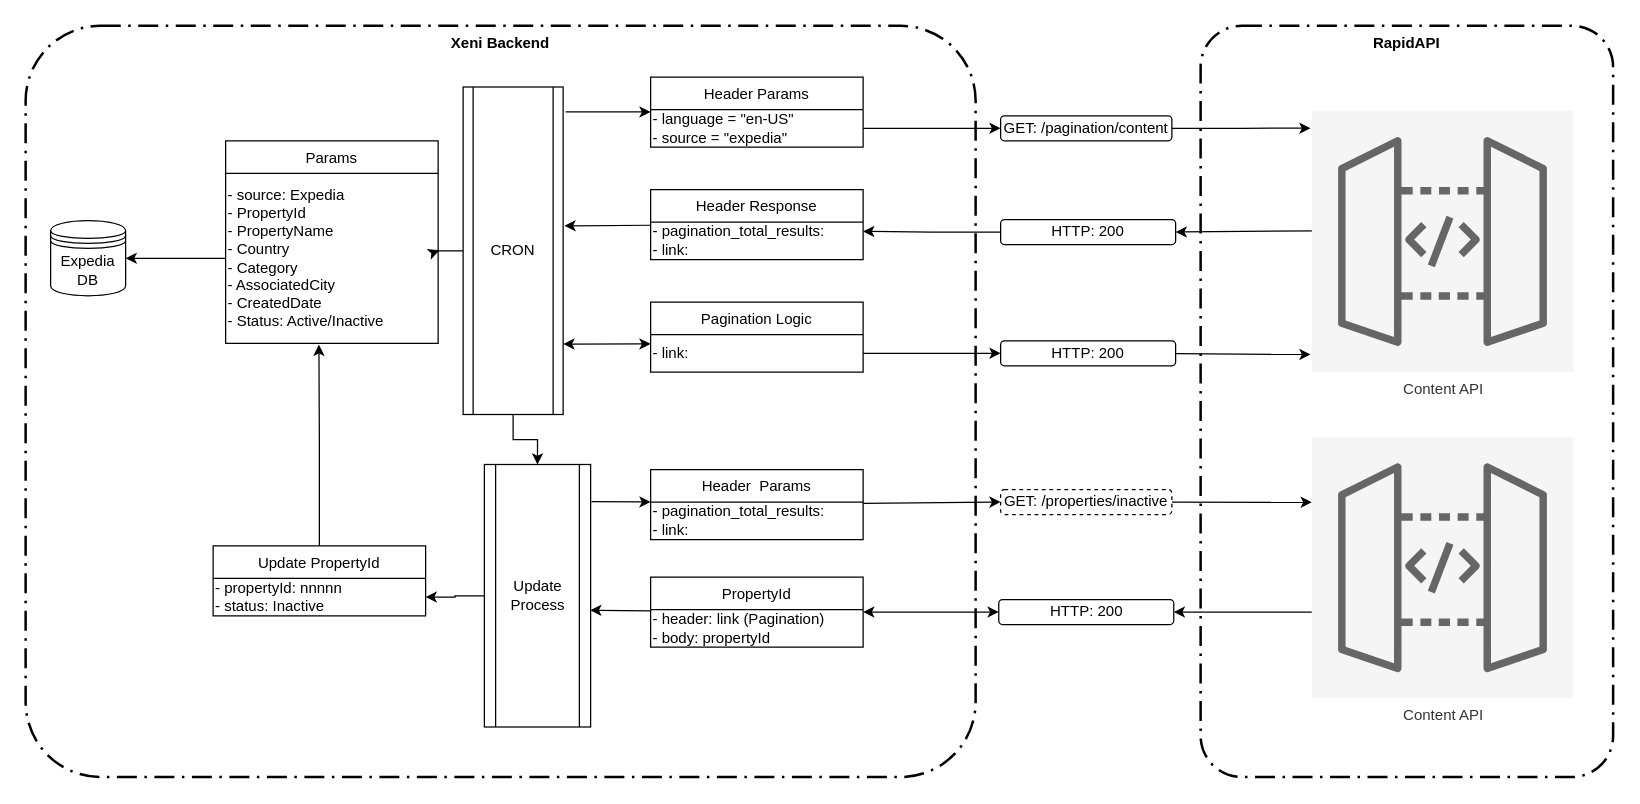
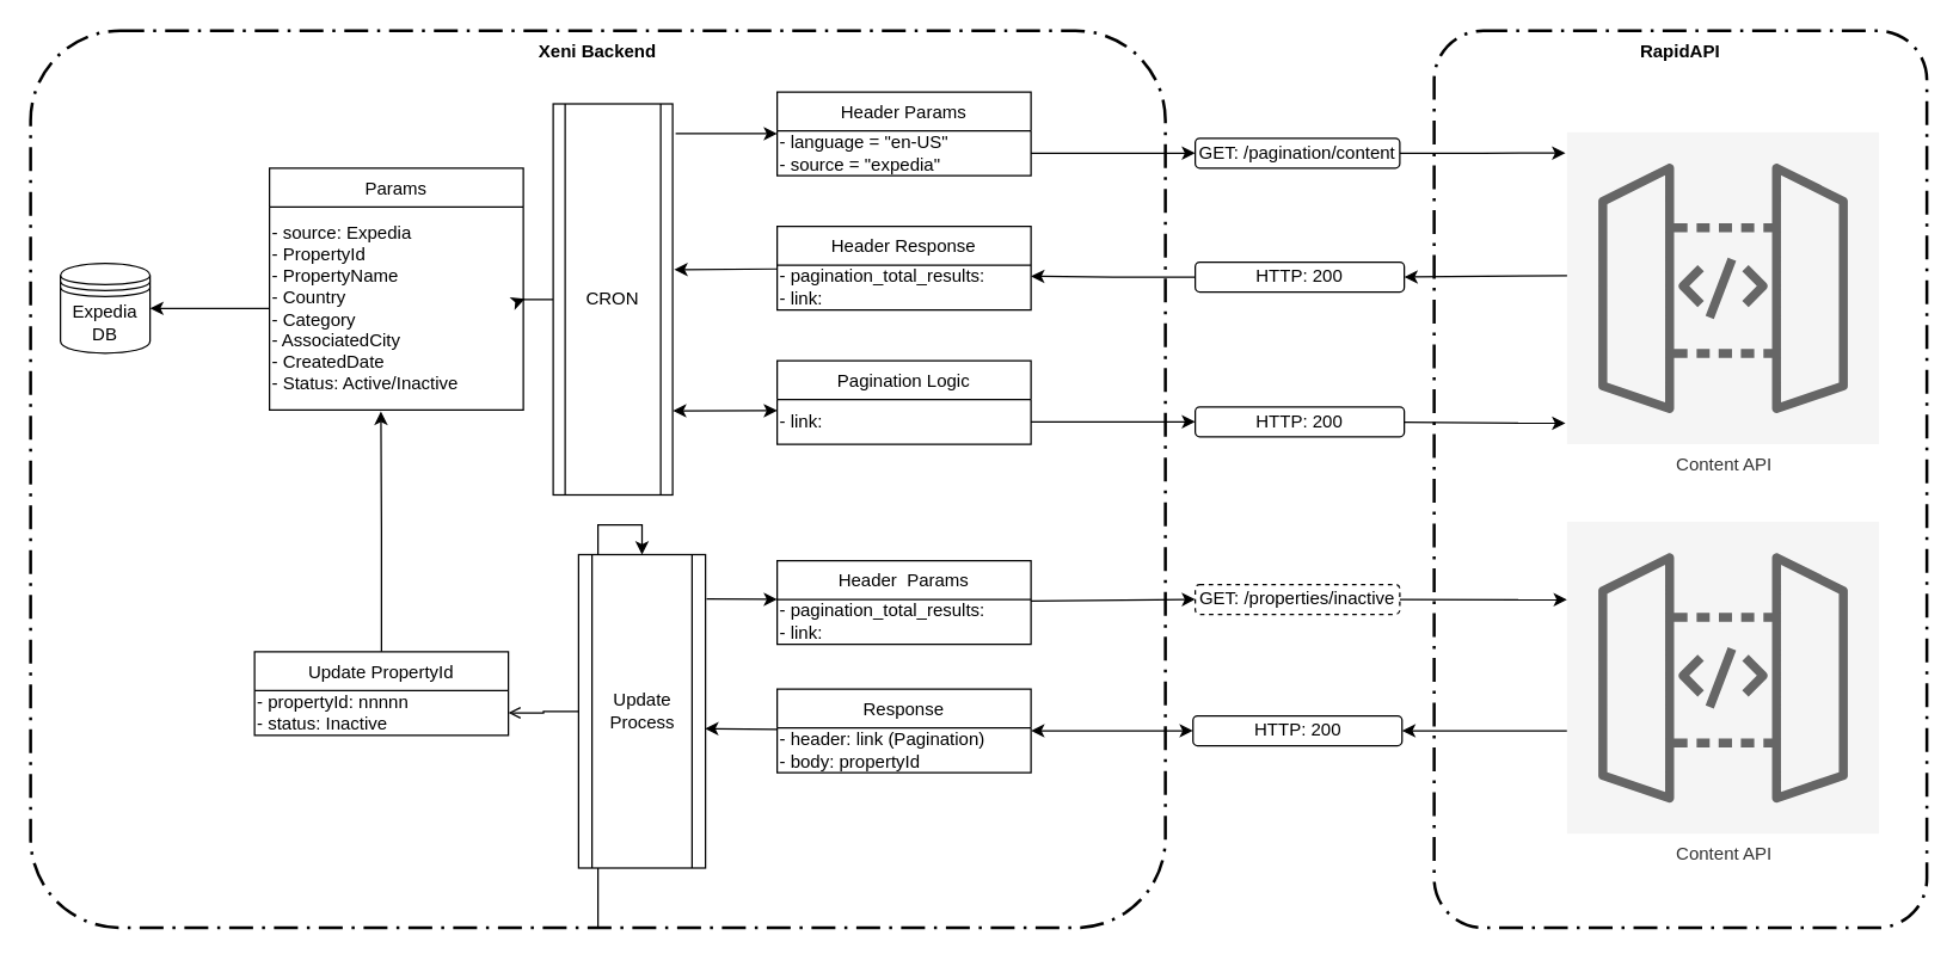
  <mxCell id="0" />
  <mxCell id="1" parent="0" />
  <mxCell id="2" value="RapidAPI" style="points=[[0.25,0,0],[0.5,0,0],[0.75,0,0],[1,0.25,0],[1,0.5,0],[1,0.75,0],[0.75,1,0],[0.5,1,0],[0.25,1,0],[0,0.75,0],[0,0.5,0],[0,0.25,0]];rounded=1;arcSize=10;dashed=1;strokeColor=#000000;fillColor=none;gradientColor=none;dashPattern=8 3 1 3;strokeWidth=2;verticalAlign=top;fontStyle=1" vertex="1" parent="1"><mxGeometry x="960" y="20" width="330" height="601" as="geometry" /></mxCell>
  <mxCell id="3" value="Xeni Backend" style="points=[[0.25,0,0],[0.5,0,0],[0.75,0,0],[1,0.25,0],[1,0.5,0],[1,0.75,0],[0.75,1,0],[0.5,1,0],[0.25,1,0],[0,0.75,0],[0,0.5,0],[0,0.25,0]];rounded=1;arcSize=10;dashed=1;strokeColor=#000000;fillColor=none;gradientColor=none;dashPattern=8 3 1 3;strokeWidth=2;verticalAlign=top;fontStyle=1" vertex="1" parent="1"><mxGeometry x="20" y="20" width="760" height="601" as="geometry" /></mxCell>
  <mxCell id="4" style="edgeStyle=orthogonalEdgeStyle;rounded=0;orthogonalLoop=1;jettySize=auto;html=1;entryX=-0.017;entryY=0.077;entryDx=0;entryDy=0;startArrow=none;startFill=0;endArrow=classic;endFill=1;entryPerimeter=0;" edge="1" parent="1" source="5"><mxGeometry relative="1" as="geometry"><mxPoint x="1047.96" y="101.943" as="targetPoint" /></mxGeometry></mxCell>
  <mxCell id="5" value="GET: /pagination/content" style="rounded=1;whiteSpace=wrap;html=1;" vertex="1" parent="1"><mxGeometry x="800" y="92" width="137" height="20" as="geometry" /></mxCell>
  <mxCell id="6" style="edgeStyle=orthogonalEdgeStyle;rounded=0;orthogonalLoop=1;jettySize=auto;html=1;entryX=0;entryY=0.5;entryDx=0;entryDy=0;exitX=1.025;exitY=0.076;exitDx=0;exitDy=0;exitPerimeter=0;" edge="1" parent="1" source="9" target="13"><mxGeometry relative="1" as="geometry" /></mxCell>
  <mxCell id="7" style="rounded=0;orthogonalLoop=1;jettySize=auto;html=1;entryX=0;entryY=0.25;entryDx=0;entryDy=0;startArrow=classic;startFill=1;exitX=1.002;exitY=0.785;exitDx=0;exitDy=0;exitPerimeter=0;" edge="1" parent="1" source="9" target="22"><mxGeometry relative="1" as="geometry"><mxPoint x="470" y="271" as="sourcePoint" /></mxGeometry></mxCell>
  <mxCell id="8" style="edgeStyle=orthogonalEdgeStyle;rounded=0;orthogonalLoop=1;jettySize=auto;html=1;entryX=1.006;entryY=0.453;entryDx=0;entryDy=0;entryPerimeter=0;startArrow=none;startFill=0;" edge="1" parent="1" source="9" target="44"><mxGeometry relative="1" as="geometry" /></mxCell>
  <mxCell id="9" value="CRON" style="shape=process;whiteSpace=wrap;html=1;backgroundOutline=1;" vertex="1" parent="1"><mxGeometry x="370" y="69" width="80" height="262" as="geometry" /></mxCell>
  <mxCell id="10" value="Expedia&lt;br&gt;DB" style="shape=datastore;whiteSpace=wrap;html=1;" vertex="1" parent="1"><mxGeometry x="40" y="176" width="60" height="60" as="geometry" /></mxCell>
  <mxCell id="11" style="rounded=0;orthogonalLoop=1;jettySize=auto;html=1;entryX=1;entryY=0.5;entryDx=0;entryDy=0;startArrow=none;startFill=0;exitX=0.017;exitY=0.394;exitDx=0;exitDy=0;exitPerimeter=0;" edge="1" parent="1" target="17"><mxGeometry relative="1" as="geometry"><mxPoint x="1052.04" y="184.046" as="sourcePoint" /></mxGeometry></mxCell>
  <mxCell id="12" style="edgeStyle=none;rounded=0;orthogonalLoop=1;jettySize=auto;html=1;exitX=0.75;exitY=0;exitDx=0;exitDy=0;startArrow=none;startFill=0;endArrow=classic;endFill=1;" edge="1" parent="1"><mxGeometry relative="1" as="geometry"><mxPoint x="682.5" y="241" as="sourcePoint" /><mxPoint x="682.5" y="241" as="targetPoint" /></mxGeometry></mxCell>
  <mxCell id="13" value="Header Params" style="swimlane;fontStyle=0;childLayout=stackLayout;horizontal=1;startSize=26;fillColor=none;horizontalStack=0;resizeParent=1;resizeParentMax=0;resizeLast=1;collapsible=1;marginBottom=0;" vertex="1" parent="1"><mxGeometry x="520" y="61" width="170" height="56" as="geometry" /></mxCell>
  <mxCell id="14" value="- language = &quot;en-US&quot;&lt;br&gt;- source = &quot;expedia&quot;" style="text;html=1;strokeColor=none;fillColor=none;align=left;verticalAlign=middle;whiteSpace=wrap;rounded=0;" vertex="1" parent="13"><mxGeometry y="26" width="170" height="30" as="geometry" /></mxCell>
  <mxCell id="15" style="edgeStyle=orthogonalEdgeStyle;rounded=0;orthogonalLoop=1;jettySize=auto;html=1;entryX=0;entryY=0.5;entryDx=0;entryDy=0;" edge="1" parent="1" source="14" target="5"><mxGeometry relative="1" as="geometry" /></mxCell>
  <mxCell id="16" style="edgeStyle=orthogonalEdgeStyle;rounded=0;orthogonalLoop=1;jettySize=auto;html=1;entryX=1;entryY=0.25;entryDx=0;entryDy=0;startArrow=none;startFill=0;" edge="1" parent="1" source="17" target="20"><mxGeometry relative="1" as="geometry" /></mxCell>
  <mxCell id="17" value="HTTP: 200" style="rounded=1;whiteSpace=wrap;html=1;" vertex="1" parent="1"><mxGeometry x="800" y="175" width="140" height="20" as="geometry" /></mxCell>
  <mxCell id="18" style="rounded=0;orthogonalLoop=1;jettySize=auto;html=1;entryX=1.013;entryY=0.424;entryDx=0;entryDy=0;entryPerimeter=0;startArrow=none;startFill=0;" edge="1" parent="1" source="19" target="9"><mxGeometry relative="1" as="geometry" /></mxCell>
  <mxCell id="19" value="Header Response" style="swimlane;fontStyle=0;childLayout=stackLayout;horizontal=1;startSize=26;fillColor=none;horizontalStack=0;resizeParent=1;resizeParentMax=0;resizeLast=1;collapsible=1;marginBottom=0;" vertex="1" parent="1"><mxGeometry x="520" y="151" width="170" height="56" as="geometry" /></mxCell>
  <mxCell id="20" value="- pagination_total_results:&amp;nbsp;&lt;br&gt;- link:&amp;nbsp;" style="text;html=1;strokeColor=none;fillColor=none;align=left;verticalAlign=middle;whiteSpace=wrap;rounded=0;" vertex="1" parent="19"><mxGeometry y="26" width="170" height="30" as="geometry" /></mxCell>
  <mxCell id="21" value="Pagination Logic" style="swimlane;fontStyle=0;childLayout=stackLayout;horizontal=1;startSize=26;fillColor=none;horizontalStack=0;resizeParent=1;resizeParentMax=0;resizeLast=1;collapsible=1;marginBottom=0;" vertex="1" parent="1"><mxGeometry x="520" y="241" width="170" height="56" as="geometry" /></mxCell>
  <mxCell id="22" value="- link:&amp;nbsp;" style="text;html=1;strokeColor=none;fillColor=none;align=left;verticalAlign=middle;whiteSpace=wrap;rounded=0;" vertex="1" parent="21"><mxGeometry y="26" width="170" height="30" as="geometry" /></mxCell>
  <mxCell id="23" style="rounded=0;orthogonalLoop=1;jettySize=auto;html=1;entryX=-0.017;entryY=0.776;entryDx=0;entryDy=0;entryPerimeter=0;startArrow=none;startFill=0;" edge="1" parent="1" source="24"><mxGeometry relative="1" as="geometry"><mxPoint x="1047.96" y="282.984" as="targetPoint" /></mxGeometry></mxCell>
  <mxCell id="24" value="HTTP: 200" style="rounded=1;whiteSpace=wrap;html=1;" vertex="1" parent="1"><mxGeometry x="800" y="272" width="140" height="20" as="geometry" /></mxCell>
  <mxCell id="25" style="edgeStyle=orthogonalEdgeStyle;rounded=0;orthogonalLoop=1;jettySize=auto;html=1;entryX=0;entryY=0.5;entryDx=0;entryDy=0;startArrow=none;startFill=0;" edge="1" parent="1" source="22" target="24"><mxGeometry relative="1" as="geometry" /></mxCell>
  <mxCell id="26" value="Content API" style="sketch=0;points=[[0,0,0],[0.25,0,0],[0.5,0,0],[0.75,0,0],[1,0,0],[0,1,0],[0.25,1,0],[0.5,1,0],[0.75,1,0],[1,1,0],[0,0.25,0],[0,0.5,0],[0,0.75,0],[1,0.25,0],[1,0.5,0],[1,0.75,0]];outlineConnect=0;fontColor=#333333;gradientDirection=north;fillColor=#f5f5f5;strokeColor=#666666;dashed=0;verticalLabelPosition=bottom;verticalAlign=top;align=center;html=1;fontSize=12;fontStyle=0;aspect=fixed;shape=mxgraph.aws4.resourceIcon;resIcon=mxgraph.aws4.api_gateway;" vertex="1" parent="1"><mxGeometry x="1049" y="88" width="209" height="209" as="geometry" /></mxCell>
  <mxCell id="27" style="edgeStyle=none;rounded=0;orthogonalLoop=1;jettySize=auto;html=1;entryX=0;entryY=0;entryDx=0;entryDy=0;startArrow=none;startFill=0;exitX=1.008;exitY=0.141;exitDx=0;exitDy=0;exitPerimeter=0;" edge="1" parent="1" source="30" target="33"><mxGeometry relative="1" as="geometry" /></mxCell>
- <mxCell id="28" value="" style="edgeStyle=orthogonalEdgeStyle;rounded=0;orthogonalLoop=1;jettySize=auto;html=1;startArrow=classic;startFill=1;endArrow=none;endFill=0;" edge="1" parent="1" source="30" target="9"><mxGeometry relative="1" as="geometry" /></mxCell>
- <mxCell id="29" value="" style="edgeStyle=orthogonalEdgeStyle;rounded=0;orthogonalLoop=1;jettySize=auto;html=1;startArrow=none;startFill=0;endArrow=classic;endFill=1;" edge="1" parent="1" source="30" target="48"><mxGeometry relative="1" as="geometry" /></mxCell>
+ <mxCell id="28" value="" style="edgeStyle=orthogonalEdgeStyle;rounded=0;orthogonalLoop=1;jettySize=auto;html=1;startArrow=classic;startFill=1;endArrow=none;endFill=0;" edge="1" parent="1" source="30" target="3"><mxGeometry relative="1" as="geometry" /></mxCell>
+ <mxCell id="29" value="" style="edgeStyle=orthogonalEdgeStyle;rounded=0;orthogonalLoop=1;jettySize=auto;html=1;startArrow=none;startFill=0;endArrow=open;endFill=1;" edge="1" parent="1" source="30" target="48"><mxGeometry relative="1" as="geometry" /></mxCell>
  <mxCell id="30" value="Update&lt;br&gt;Process" style="shape=process;whiteSpace=wrap;html=1;backgroundOutline=1;" vertex="1" parent="1"><mxGeometry x="387" y="371" width="85" height="210" as="geometry" /></mxCell>
  <mxCell id="31" style="edgeStyle=none;rounded=0;orthogonalLoop=1;jettySize=auto;html=1;entryX=0;entryY=0.5;entryDx=0;entryDy=0;startArrow=none;startFill=0;" edge="1" parent="1" source="32" target="35"><mxGeometry relative="1" as="geometry" /></mxCell>
  <mxCell id="32" value="Header  Params" style="swimlane;fontStyle=0;childLayout=stackLayout;horizontal=1;startSize=26;fillColor=none;horizontalStack=0;resizeParent=1;resizeParentMax=0;resizeLast=1;collapsible=1;marginBottom=0;" vertex="1" parent="1"><mxGeometry x="520" y="375" width="170" height="56" as="geometry" /></mxCell>
  <mxCell id="33" value="- pagination_total_results:&amp;nbsp;&lt;br&gt;- link:&amp;nbsp;" style="text;html=1;strokeColor=none;fillColor=none;align=left;verticalAlign=middle;whiteSpace=wrap;rounded=0;" vertex="1" parent="32"><mxGeometry y="26" width="170" height="30" as="geometry" /></mxCell>
  <mxCell id="34" style="edgeStyle=none;rounded=0;orthogonalLoop=1;jettySize=auto;html=1;entryX=0;entryY=0.25;entryDx=0;entryDy=0;entryPerimeter=0;startArrow=none;startFill=0;" edge="1" parent="1" source="35" target="37"><mxGeometry relative="1" as="geometry" /></mxCell>
  <mxCell id="35" value="GET: /properties/inactive" style="rounded=1;whiteSpace=wrap;html=1;dashed=1;" vertex="1" parent="1"><mxGeometry x="800" y="391" width="137" height="20" as="geometry" /></mxCell>
  <mxCell id="36" style="edgeStyle=orthogonalEdgeStyle;rounded=0;orthogonalLoop=1;jettySize=auto;html=1;entryX=1;entryY=0.5;entryDx=0;entryDy=0;startArrow=none;startFill=0;" edge="1" parent="1" source="37" target="39"><mxGeometry relative="1" as="geometry"><mxPoint x="1040" y="481" as="sourcePoint" /><Array as="points"><mxPoint x="1030" y="489" /><mxPoint x="1030" y="489" /></Array></mxGeometry></mxCell>
  <mxCell id="37" value="Content API" style="sketch=0;points=[[0,0,0],[0.25,0,0],[0.5,0,0],[0.75,0,0],[1,0,0],[0,1,0],[0.25,1,0],[0.5,1,0],[0.75,1,0],[1,1,0],[0,0.25,0],[0,0.5,0],[0,0.75,0],[1,0.25,0],[1,0.5,0],[1,0.75,0]];outlineConnect=0;fontColor=#333333;gradientDirection=north;fillColor=#f5f5f5;strokeColor=#666666;dashed=0;verticalLabelPosition=bottom;verticalAlign=top;align=center;html=1;fontSize=12;fontStyle=0;aspect=fixed;shape=mxgraph.aws4.resourceIcon;resIcon=mxgraph.aws4.api_gateway;" vertex="1" parent="1"><mxGeometry x="1049" y="349" width="209" height="209" as="geometry" /></mxCell>
  <mxCell id="38" style="edgeStyle=none;rounded=0;orthogonalLoop=1;jettySize=auto;html=1;entryX=1;entryY=0.5;entryDx=0;entryDy=0;startArrow=classic;startFill=1;" edge="1" parent="1" source="39" target="41"><mxGeometry relative="1" as="geometry" /></mxCell>
  <mxCell id="39" value="HTTP: 200" style="rounded=1;whiteSpace=wrap;html=1;" vertex="1" parent="1"><mxGeometry x="798.5" y="479" width="140" height="20" as="geometry" /></mxCell>
  <mxCell id="40" style="edgeStyle=none;rounded=0;orthogonalLoop=1;jettySize=auto;html=1;startArrow=none;startFill=0;entryX=0.996;entryY=0.555;entryDx=0;entryDy=0;entryPerimeter=0;" edge="1" parent="1" source="41" target="30"><mxGeometry relative="1" as="geometry" /></mxCell>
- <mxCell id="41" value="PropertyId" style="swimlane;fontStyle=0;childLayout=stackLayout;horizontal=1;startSize=26;fillColor=none;horizontalStack=0;resizeParent=1;resizeParentMax=0;resizeLast=1;collapsible=1;marginBottom=0;" vertex="1" parent="1"><mxGeometry x="520" y="461" width="170" height="56" as="geometry" /></mxCell>
+ <mxCell id="41" value="Response" style="swimlane;fontStyle=0;childLayout=stackLayout;horizontal=1;startSize=26;fillColor=none;horizontalStack=0;resizeParent=1;resizeParentMax=0;resizeLast=1;collapsible=1;marginBottom=0;" vertex="1" parent="1"><mxGeometry x="520" y="461" width="170" height="56" as="geometry" /></mxCell>
  <mxCell id="42" value="- header: link (Pagination)&amp;nbsp;&lt;br&gt;- body: propertyId&amp;nbsp;" style="text;html=1;strokeColor=none;fillColor=none;align=left;verticalAlign=middle;whiteSpace=wrap;rounded=0;" vertex="1" parent="41"><mxGeometry y="26" width="170" height="30" as="geometry" /></mxCell>
  <mxCell id="43" value="Params" style="swimlane;fontStyle=0;childLayout=stackLayout;horizontal=1;startSize=26;fillColor=none;horizontalStack=0;resizeParent=1;resizeParentMax=0;resizeLast=1;collapsible=1;marginBottom=0;" vertex="1" parent="1"><mxGeometry x="180" y="112" width="170" height="162" as="geometry" /></mxCell>
  <mxCell id="44" value="- source: Expedia&lt;br&gt;- PropertyId&lt;br&gt;- PropertyName&lt;br&gt;- Country&lt;br&gt;- Category&lt;br&gt;- AssociatedCity&amp;nbsp;&lt;br&gt;- CreatedDate&lt;br&gt;- Status: Active/Inactive&lt;br&gt;" style="text;html=1;strokeColor=none;fillColor=none;align=left;verticalAlign=middle;whiteSpace=wrap;rounded=0;" vertex="1" parent="43"><mxGeometry y="26" width="170" height="136" as="geometry" /></mxCell>
  <mxCell id="45" style="edgeStyle=orthogonalEdgeStyle;rounded=0;orthogonalLoop=1;jettySize=auto;html=1;entryX=1;entryY=0.5;entryDx=0;entryDy=0;startArrow=none;startFill=0;" edge="1" parent="1" source="44" target="10"><mxGeometry relative="1" as="geometry" /></mxCell>
  <mxCell id="46" style="edgeStyle=orthogonalEdgeStyle;rounded=0;orthogonalLoop=1;jettySize=auto;html=1;entryX=0.439;entryY=1.008;entryDx=0;entryDy=0;entryPerimeter=0;startArrow=none;startFill=0;endArrow=classic;endFill=1;" edge="1" parent="1" source="47" target="44"><mxGeometry relative="1" as="geometry" /></mxCell>
  <mxCell id="47" value="Update PropertyId" style="swimlane;fontStyle=0;childLayout=stackLayout;horizontal=1;startSize=26;fillColor=none;horizontalStack=0;resizeParent=1;resizeParentMax=0;resizeLast=1;collapsible=1;marginBottom=0;" vertex="1" parent="1"><mxGeometry x="170" y="436" width="170" height="56" as="geometry" /></mxCell>
  <mxCell id="48" value="- propertyId: nnnnn&lt;br&gt;- status: Inactive&amp;nbsp;" style="text;html=1;strokeColor=none;fillColor=none;align=left;verticalAlign=middle;whiteSpace=wrap;rounded=0;" vertex="1" parent="47"><mxGeometry y="26" width="170" height="30" as="geometry" /></mxCell>
